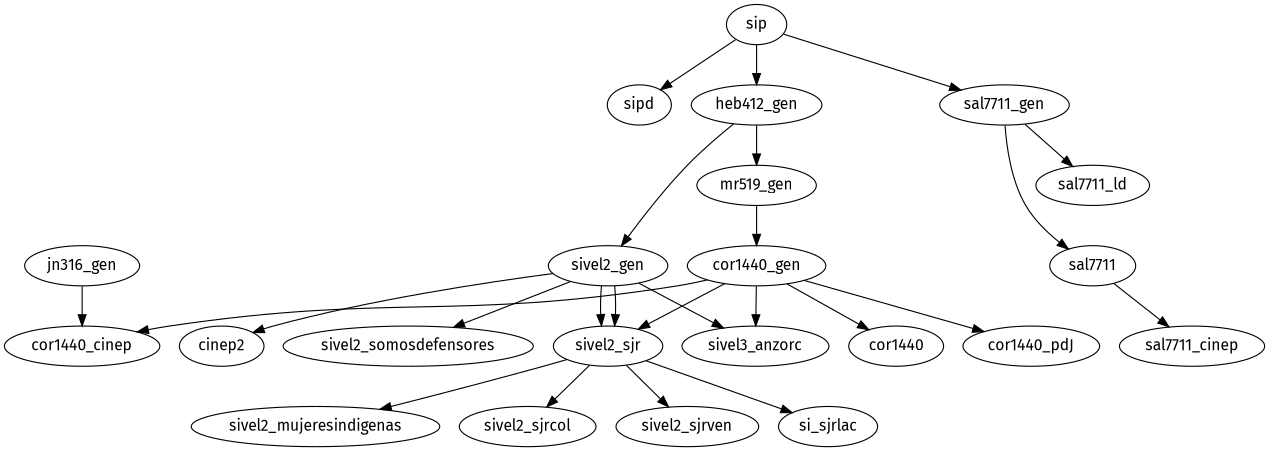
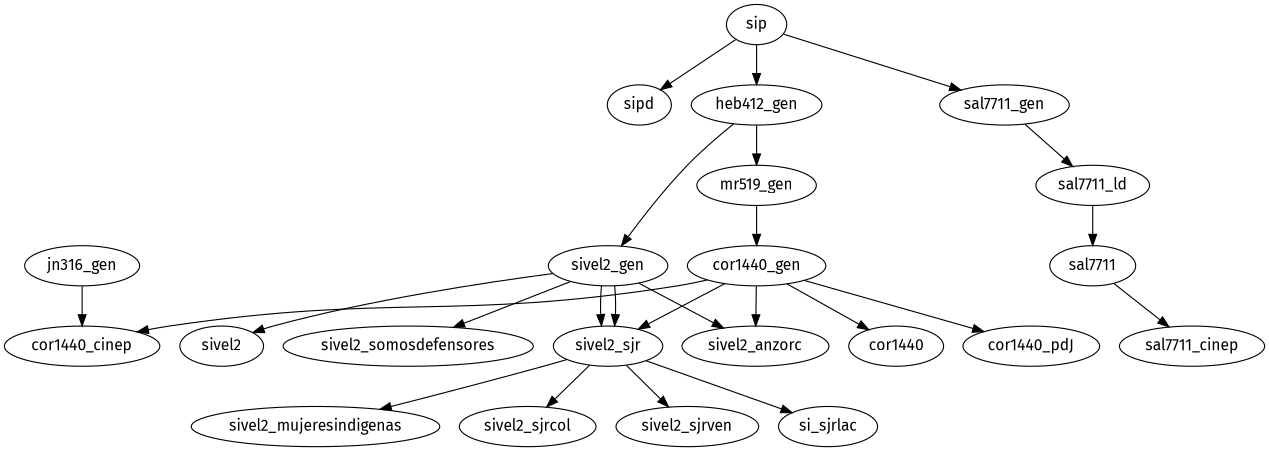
  digraph {
    fontname="Fira Sans"
    node [fontname="Fira Sans"]
    edge [fontname="Fira Sans"]
    sip
    sipd
    heb412_gen
    sal7711_gen
    jn316_gen
    cor1440_cinep
    mr519_gen
    sivel2_gen
    sal7711
    sal7711_ld
    cor1440_gen
-   sivel2 [label=cinep2]
+   sivel2
    sivel2_sjr
    sivel2_somosdefensores
-   sivel2_anzorc [label=sivel3_anzorc]
+   sivel2_anzorc
    sal7711_cinep
    cor1440
    cor1440_pdJ
    sivel2_mujeresindigenas
    sivel2_sjrcol
    sivel2_sjrven
    si_sjrlac
    sip -> sipd
    sip -> heb412_gen
    sip -> sal7711_gen
    heb412_gen -> mr519_gen
    heb412_gen -> sivel2_gen
-   sal7711_gen -> sal7711
+   sal7711_ld -> sal7711
    sal7711_gen -> sal7711_ld
    jn316_gen -> cor1440_cinep
    mr519_gen -> cor1440_gen
    sivel2_gen -> sivel2
    sivel2_gen -> sivel2_sjr
    sivel2_gen -> sivel2_sjr
    sivel2_gen -> sivel2_somosdefensores
    sivel2_gen -> sivel2_anzorc
    sal7711 -> sal7711_cinep
    cor1440_gen -> cor1440_cinep
    cor1440_gen -> sivel2_sjr
    cor1440_gen -> sivel2_anzorc
    cor1440_gen -> cor1440
    cor1440_gen -> cor1440_pdJ
    sivel2_sjr -> sivel2_mujeresindigenas
    sivel2_sjr -> sivel2_sjrcol
    sivel2_sjr -> sivel2_sjrven
    sivel2_sjr -> si_sjrlac
  }
